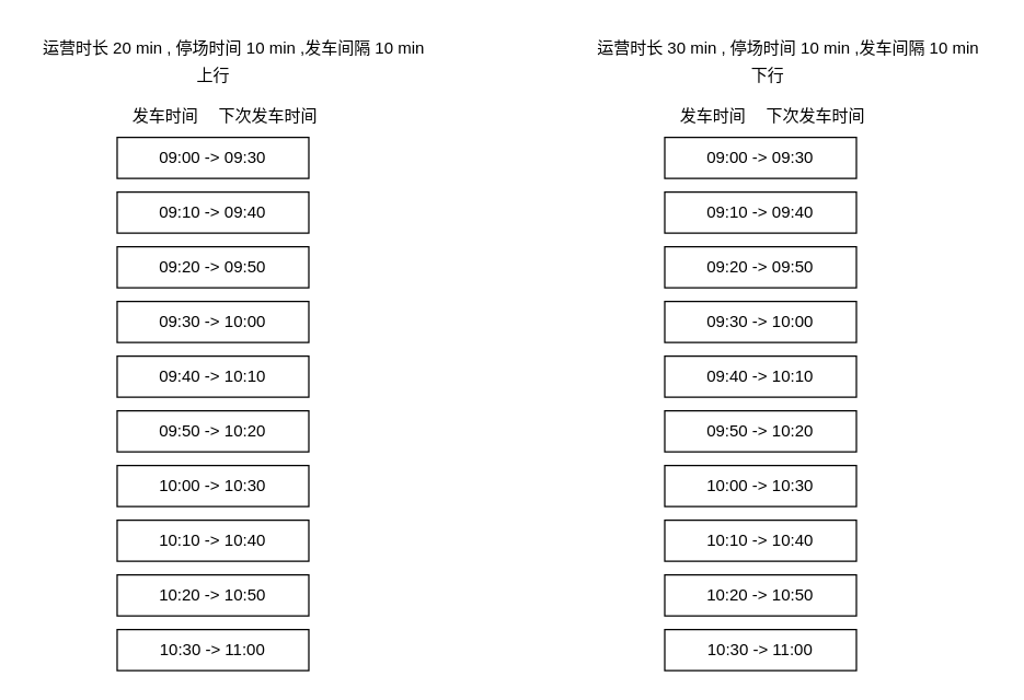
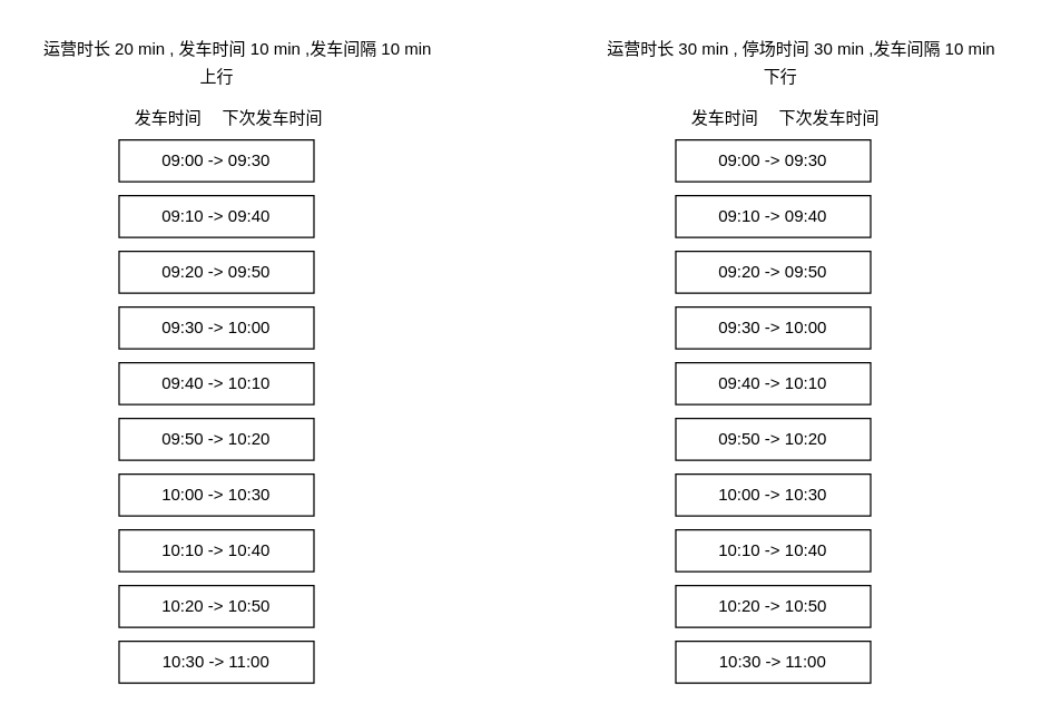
  <mxCell id="0" />
  <mxCell id="1" parent="0" />
  <mxCell id="2" value="09:00 -&amp;gt; 09:30" style="rounded=0;whiteSpace=wrap;html=1;" parent="1" vertex="1"><mxGeometry x="85.09" y="100" width="140" height="30" as="geometry" /></mxCell>
  <mxCell id="3" value="09:10 -&amp;gt; 09:40" style="rounded=0;whiteSpace=wrap;html=1;" parent="1" vertex="1"><mxGeometry x="85.09" y="140" width="140" height="30" as="geometry" /></mxCell>
  <mxCell id="4" value="09:20 -&amp;gt; 09:50" style="rounded=0;whiteSpace=wrap;html=1;" parent="1" vertex="1"><mxGeometry x="85.09" y="180" width="140" height="30" as="geometry" /></mxCell>
  <mxCell id="5" value="09:30 -&amp;gt; 10:00" style="rounded=0;whiteSpace=wrap;html=1;" parent="1" vertex="1"><mxGeometry x="85.09" y="220" width="140" height="30" as="geometry" /></mxCell>
  <mxCell id="6" value="09:40 -&amp;gt; 10:10" style="rounded=0;whiteSpace=wrap;html=1;" parent="1" vertex="1"><mxGeometry x="85.09" y="260" width="140" height="30" as="geometry" /></mxCell>
  <mxCell id="7" value="09:50 -&amp;gt; 10:20" style="rounded=0;whiteSpace=wrap;html=1;" parent="1" vertex="1"><mxGeometry x="85.09" y="300" width="140" height="30" as="geometry" /></mxCell>
  <mxCell id="8" value="10:00 -&amp;gt; 10:30" style="rounded=0;whiteSpace=wrap;html=1;" parent="1" vertex="1"><mxGeometry x="85.09" y="340" width="140" height="30" as="geometry" /></mxCell>
  <mxCell id="9" value="10:10 -&amp;gt; 10:40" style="rounded=0;whiteSpace=wrap;html=1;" parent="1" vertex="1"><mxGeometry x="85.09" y="380" width="140" height="30" as="geometry" /></mxCell>
- <mxCell id="10" value="运营时长 20 min , 停场时间 10 min ,发车间隔 10 min" style="text;html=1;align=center;verticalAlign=middle;resizable=0;points=[];autosize=1;strokeColor=none;fillColor=none;" parent="1" vertex="1"><mxGeometry x="20.09" y="20" width="300" height="30" as="geometry" /></mxCell>
+ <mxCell id="10" value="运营时长 20 min , 发车时间 10 min ,发车间隔 10 min" style="text;html=1;align=center;verticalAlign=middle;resizable=0;points=[];autosize=1;strokeColor=none;fillColor=none;" parent="1" vertex="1"><mxGeometry x="20.09" y="20" width="300" height="30" as="geometry" /></mxCell>
  <mxCell id="11" value="上行" style="text;html=1;align=center;verticalAlign=middle;resizable=0;points=[];autosize=1;strokeColor=none;fillColor=none;" parent="1" vertex="1"><mxGeometry x="130.09" y="40" width="50" height="30" as="geometry" /></mxCell>
  <mxCell id="12" value="发车时间" style="text;html=1;align=center;verticalAlign=middle;resizable=0;points=[];autosize=1;" parent="1" vertex="1"><mxGeometry x="85.09" y="70" width="70" height="30" as="geometry" /></mxCell>
  <mxCell id="13" value="下次发车时间" style="text;html=1;align=center;verticalAlign=middle;resizable=0;points=[];autosize=1;strokeColor=none;fillColor=none;" parent="1" vertex="1"><mxGeometry x="145.09" y="70" width="100" height="30" as="geometry" /></mxCell>
  <mxCell id="14" value="10:20 -&amp;gt; 10:50" style="rounded=0;whiteSpace=wrap;html=1;" parent="1" vertex="1"><mxGeometry x="85.09" y="420" width="140" height="30" as="geometry" /></mxCell>
  <mxCell id="15" value="10:30 -&amp;gt; 11:00" style="rounded=0;whiteSpace=wrap;html=1;" parent="1" vertex="1"><mxGeometry x="85.09" y="460" width="140" height="30" as="geometry" /></mxCell>
- <mxCell id="16" value="运营时长 30 min , 停场时间 10 min ,发车间隔 10 min" style="text;html=1;align=center;verticalAlign=middle;resizable=0;points=[];autosize=1;strokeColor=none;fillColor=none;" parent="1" vertex="1"><mxGeometry x="425.09" y="20" width="300" height="30" as="geometry" /></mxCell>
+ <mxCell id="16" value="运营时长 30 min , 停场时间 30 min ,发车间隔 10 min" style="text;html=1;align=center;verticalAlign=middle;resizable=0;points=[];autosize=1;strokeColor=none;fillColor=none;" parent="1" vertex="1"><mxGeometry x="425.09" y="20" width="300" height="30" as="geometry" /></mxCell>
  <mxCell id="17" value="下行" style="text;html=1;align=center;verticalAlign=middle;resizable=0;points=[];autosize=1;strokeColor=none;fillColor=none;" parent="1" vertex="1"><mxGeometry x="535.09" y="40" width="50" height="30" as="geometry" /></mxCell>
  <mxCell id="18" value="发车时间" style="text;html=1;align=center;verticalAlign=middle;resizable=0;points=[];autosize=1;strokeColor=none;fillColor=none;" parent="1" vertex="1"><mxGeometry x="485.09" y="70" width="70" height="30" as="geometry" /></mxCell>
  <mxCell id="19" value="下次发车时间" style="text;html=1;align=center;verticalAlign=middle;resizable=0;points=[];autosize=1;strokeColor=none;fillColor=none;" parent="1" vertex="1"><mxGeometry x="545.09" y="70" width="100" height="30" as="geometry" /></mxCell>
  <mxCell id="20" value="09:00 -&amp;gt; 09:30" style="rounded=0;whiteSpace=wrap;html=1;" parent="1" vertex="1"><mxGeometry x="485.09" y="100" width="140" height="30" as="geometry" /></mxCell>
  <mxCell id="21" value="09:10 -&amp;gt; 09:40" style="rounded=0;whiteSpace=wrap;html=1;" parent="1" vertex="1"><mxGeometry x="485.09" y="140" width="140" height="30" as="geometry" /></mxCell>
  <mxCell id="22" value="09:20 -&amp;gt; 09:50" style="rounded=0;whiteSpace=wrap;html=1;" parent="1" vertex="1"><mxGeometry x="485.09" y="180" width="140" height="30" as="geometry" /></mxCell>
  <mxCell id="23" value="09:30 -&amp;gt; 10:00" style="rounded=0;whiteSpace=wrap;html=1;" parent="1" vertex="1"><mxGeometry x="485.09" y="220" width="140" height="30" as="geometry" /></mxCell>
  <mxCell id="24" value="09:40 -&amp;gt; 10:10" style="rounded=0;whiteSpace=wrap;html=1;" parent="1" vertex="1"><mxGeometry x="485.09" y="260" width="140" height="30" as="geometry" /></mxCell>
  <mxCell id="25" value="09:50 -&amp;gt; 10:20" style="rounded=0;whiteSpace=wrap;html=1;" parent="1" vertex="1"><mxGeometry x="485.09" y="300" width="140" height="30" as="geometry" /></mxCell>
  <mxCell id="26" value="10:00 -&amp;gt; 10:30" style="rounded=0;whiteSpace=wrap;html=1;" parent="1" vertex="1"><mxGeometry x="485.09" y="340" width="140" height="30" as="geometry" /></mxCell>
  <mxCell id="27" value="10:10 -&amp;gt; 10:40" style="rounded=0;whiteSpace=wrap;html=1;" parent="1" vertex="1"><mxGeometry x="485.09" y="380" width="140" height="30" as="geometry" /></mxCell>
  <mxCell id="28" value="10:20 -&amp;gt; 10:50" style="rounded=0;whiteSpace=wrap;html=1;" parent="1" vertex="1"><mxGeometry x="485.09" y="420" width="140" height="30" as="geometry" /></mxCell>
  <mxCell id="29" value="10:30 -&amp;gt; 11:00" style="rounded=0;whiteSpace=wrap;html=1;" parent="1" vertex="1"><mxGeometry x="485.09" y="460" width="140" height="30" as="geometry" /></mxCell>
